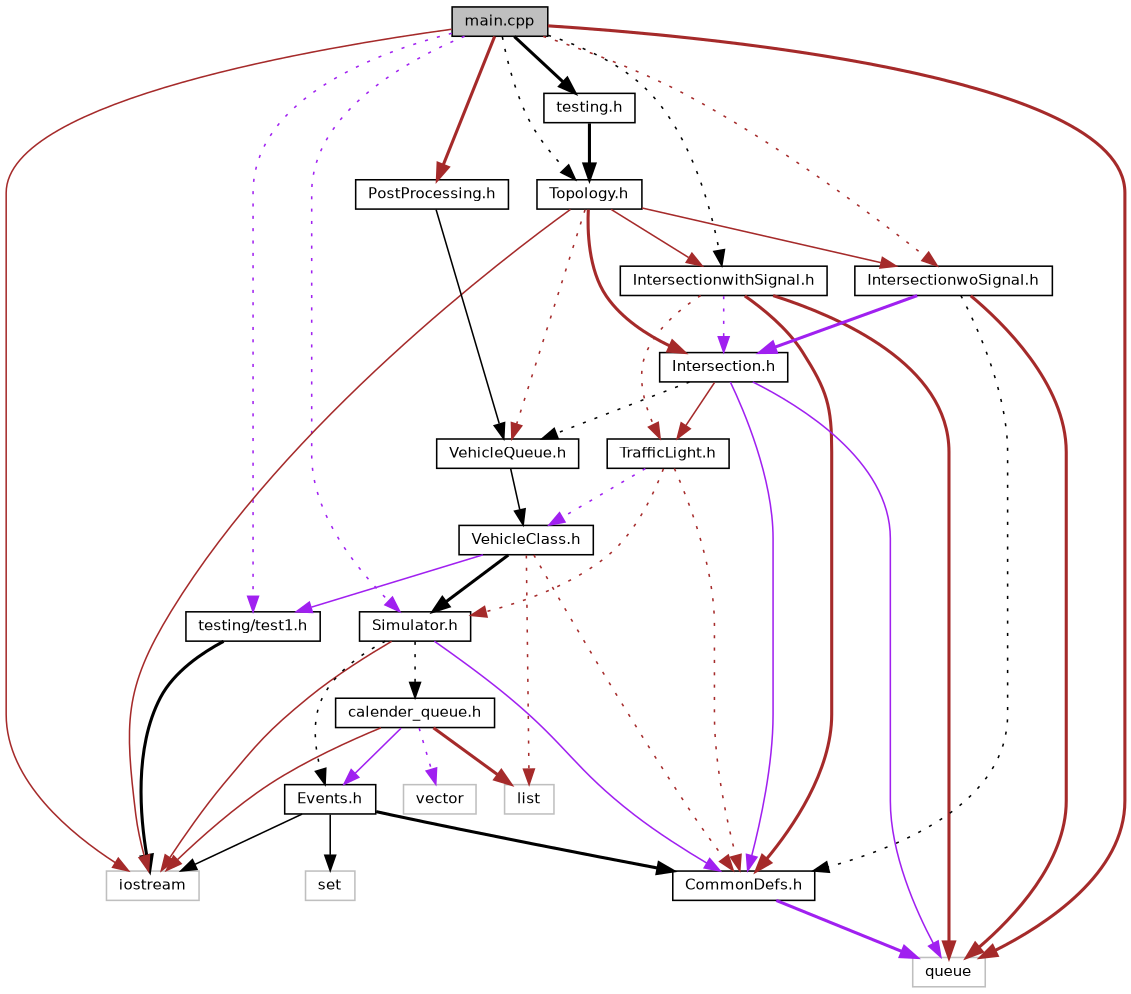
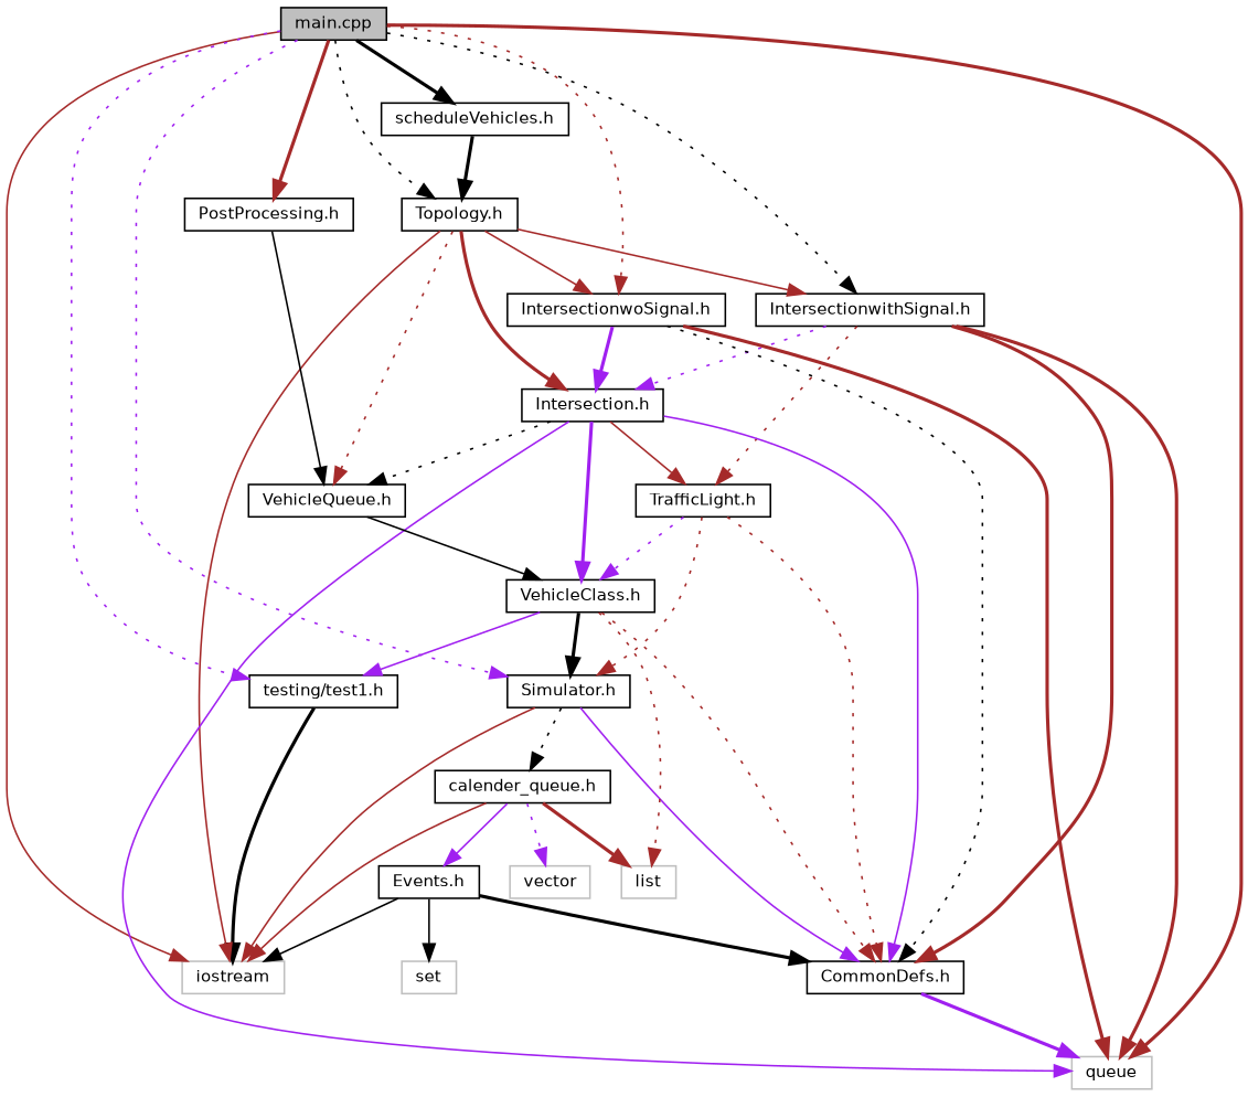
  digraph {
    fontname="DejaVu Sans"
    node [color=black fillcolor=white fontname="DejaVu Sans" fontsize=10 shape=record style=filled]
    edge [color=brown fontname="DejaVu Sans" fontsize=10 labelfontname=Helvetica labelfontsize=10 style=dotted]
    n1 [fillcolor=grey75 fontcolor=black height=0.2 label="main.cpp" width=0.4]
    n2 [color=grey75 height=0.2 label=iostream width=0.4]
    n3 [height=0.2 label="Simulator.h" width=0.4]
    n4 [color=grey75 height=0.2 label=queue width=0.4]
    n5 [height=0.2 label="IntersectionwithSignal.h" width=0.4]
    n6 [height=0.2 label="testing/test1.h" width=0.4]
    n7 [height=0.2 label="IntersectionwoSignal.h" width=0.4]
    n8 [height=0.2 label="Topology.h" width=0.4]
-   n9 [height=0.2 label="testing.h" width=0.4]
+   n9 [height=0.2 label="scheduleVehicles.h" width=0.4]
    n10 [height=0.2 label="PostProcessing.h" width=0.4]
    n11 [height=0.2 label="CommonDefs.h" width=0.4]
    n12 [height=0.2 label="Events.h" width=0.4]
    n13 [height=0.2 label="calender_queue.h" width=0.4]
    n14 [height=0.2 label="TrafficLight.h" width=0.4]
    n15 [height=0.2 label="Intersection.h" width=0.4]
    n16 [height=0.2 label="VehicleQueue.h" width=0.4]
    n17 [color=grey75 height=0.2 label=set width=0.4]
    n18 [color=grey75 height=0.2 label=list width=0.4]
    n19 [color=grey75 height=0.2 label=vector width=0.4]
    n20 [height=0.2 label="VehicleClass.h" width=0.4]
    n1 -> n2 [style=solid]
    n1 -> n3 [color=purple]
    n1 -> n4 [style=bold]
    n1 -> n5 [color=black]
    n1 -> n6 [color=purple]
    n1 -> n7
    n1 -> n8 [color=black]
    n1 -> n9 [color=black style=bold]
    n1 -> n10 [style=bold]
    n3 -> n2 [style=solid]
    n3 -> n11 [color=purple style=solid]
-   n3 -> n12 [color=black]
    n3 -> n13 [color=black]
    n5 -> n4 [style=bold]
    n5 -> n11 [style=bold]
    n5 -> n14
    n5 -> n15 [color=purple]
    n6 -> n2 [color=black style=bold]
    n7 -> n4 [style=bold]
    n7 -> n11 [color=black]
    n7 -> n15 [color=purple style=bold]
    n8 -> n2 [style=solid]
    n8 -> n5 [style=solid]
    n8 -> n7 [style=solid]
    n8 -> n15 [style=bold]
    n8 -> n16
    n9 -> n8 [color=black style=bold]
    n10 -> n16 [color=black style=solid]
    n11 -> n4 [color=purple style=bold]
    n12 -> n2 [color=black style=solid]
    n12 -> n11 [color=black style=bold]
    n12 -> n17 [color=black style=solid]
    n13 -> n2 [style=solid]
    n13 -> n12 [color=purple style=solid]
    n13 -> n18 [style=bold]
    n13 -> n19 [color=purple]
    n14 -> n3
    n14 -> n11
    n14 -> n20 [color=purple]
    n15 -> n4 [color=purple style=solid]
    n15 -> n11 [color=purple style=solid]
    n15 -> n14 [style=solid]
    n15 -> n16 [color=black]
+   n15 -> n20 [color=purple style=bold]
    n16 -> n20 [color=black style=solid]
    n20 -> n3 [color=black style=bold]
    n20 -> n6 [color=purple style=solid]
    n20 -> n11
    n20 -> n18
  }
